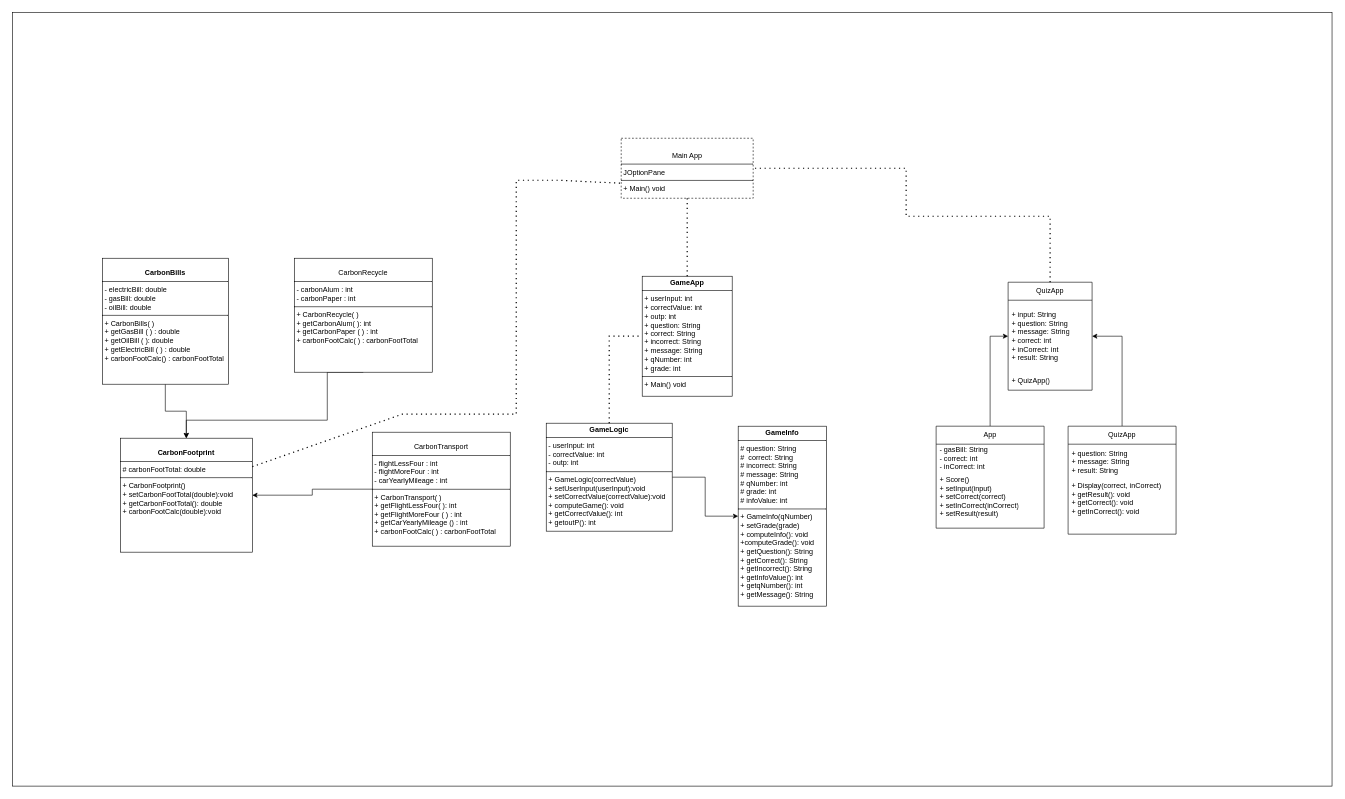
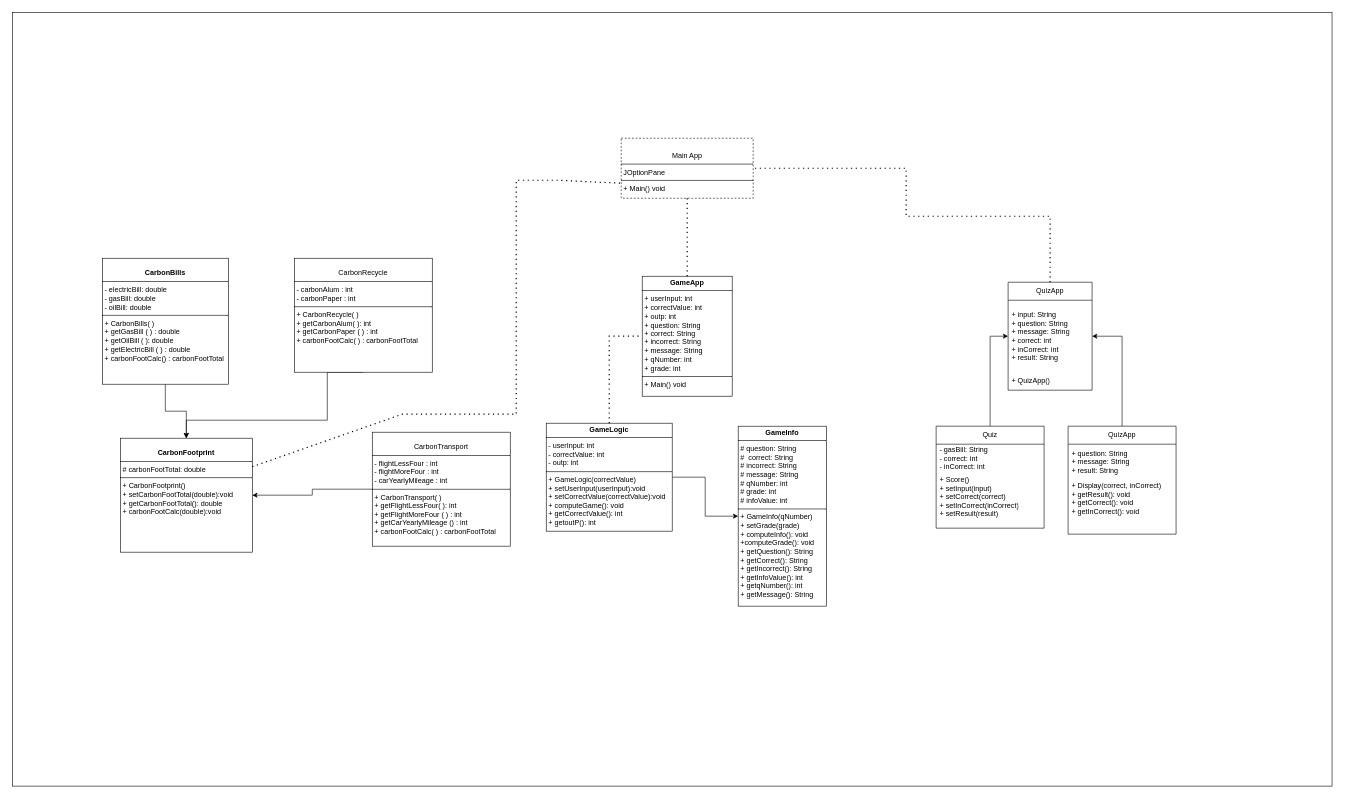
  <mxCell id="0" />
  <mxCell id="1" parent="0" />
  <mxCell id="2" value="" style="rounded=0;whiteSpace=wrap;html=1;" parent="1" vertex="1"><mxGeometry x="20" y="20" width="2200" height="1290" as="geometry" /></mxCell>
  <mxCell id="3" value="&lt;p style=&quot;margin:0px;margin-top:4px;text-align:center;&quot;&gt;&lt;br&gt;&lt;b&gt;CarbonFootprint&lt;/b&gt;&lt;br&gt;&lt;/p&gt;&lt;hr size=&quot;1&quot; style=&quot;border-style:solid;&quot;&gt;&lt;p style=&quot;margin:0px;margin-left:4px;&quot;&gt;# carbonFootTotal: double&lt;br&gt;&lt;/p&gt;&lt;hr size=&quot;1&quot; style=&quot;border-style:solid;&quot;&gt;&lt;p style=&quot;margin:0px;margin-left:4px;&quot;&gt;+ CarbonFootprint()&lt;br&gt;+ setCarbonFootTotal(double):void&lt;/p&gt;&lt;p style=&quot;margin:0px;margin-left:4px;&quot;&gt;+ getCarbonFootTotal(): double&lt;/p&gt;&lt;p style=&quot;margin:0px;margin-left:4px;&quot;&gt;+ carbonFootCalc(double):void&lt;br&gt;&lt;/p&gt;" style="verticalAlign=top;align=left;overflow=fill;html=1;whiteSpace=wrap;" parent="1" vertex="1"><mxGeometry x="200" y="730" width="220" height="190" as="geometry" /></mxCell>
  <mxCell id="4" style="edgeStyle=orthogonalEdgeStyle;rounded=0;orthogonalLoop=1;jettySize=auto;html=1;exitX=0.5;exitY=1;exitDx=0;exitDy=0;" parent="1" source="5" target="3" edge="1"><mxGeometry relative="1" as="geometry" /></mxCell>
  <mxCell id="5" value="&lt;p style=&quot;margin:0px;margin-top:4px;text-align:center;&quot;&gt;&lt;br&gt;&lt;b&gt;CarbonBills&lt;/b&gt;&lt;br&gt;&lt;/p&gt;&lt;hr size=&quot;1&quot; style=&quot;border-style:solid;&quot;&gt;&lt;p style=&quot;margin:0px;margin-left:4px;&quot;&gt;- electricBill: double&lt;/p&gt;&lt;p style=&quot;margin:0px;margin-left:4px;&quot;&gt;- gasBill: double&lt;/p&gt;&lt;p style=&quot;margin:0px;margin-left:4px;&quot;&gt;- oilBill: double&lt;br&gt;&lt;/p&gt;&lt;hr size=&quot;1&quot; style=&quot;border-style:solid;&quot;&gt;&lt;p style=&quot;margin:0px;margin-left:4px;&quot;&gt;+ CarbonBills( )&lt;br&gt;&lt;/p&gt;&lt;p style=&quot;margin:0px;margin-left:4px;&quot;&gt;+ getGasBill ( ) : double&lt;br&gt;+ getOilBill ( ): double&lt;/p&gt;&lt;p style=&quot;margin:0px;margin-left:4px;&quot;&gt;+ getElectricBill ( ) : double&lt;/p&gt;&lt;p style=&quot;margin:0px;margin-left:4px;&quot;&gt;+ carbonFootCalc() : carbonFootTotal&lt;br&gt;&lt;/p&gt;" style="verticalAlign=top;align=left;overflow=fill;html=1;whiteSpace=wrap;" parent="1" vertex="1"><mxGeometry x="170" y="430" width="210" height="210" as="geometry" /></mxCell>
  <mxCell id="6" value="&lt;p style=&quot;margin:0px;margin-top:4px;text-align:center;&quot;&gt;&lt;b&gt;GameApp&lt;/b&gt;&lt;/p&gt;&lt;hr size=&quot;1&quot; style=&quot;border-style:solid;&quot;&gt;&lt;p style=&quot;margin:0px;margin-left:4px;&quot;&gt;+ userInput: int&lt;/p&gt;&lt;p style=&quot;margin:0px;margin-left:4px;&quot;&gt;+ correctValue: int&lt;/p&gt;&lt;p style=&quot;margin:0px;margin-left:4px;&quot;&gt;+ outp: int&lt;/p&gt;&lt;p style=&quot;margin:0px;margin-left:4px;&quot;&gt;+ question: String&amp;nbsp;&lt;/p&gt;&lt;p style=&quot;margin:0px;margin-left:4px;&quot;&gt;+ correct: String&amp;nbsp;&lt;/p&gt;&lt;p style=&quot;margin:0px;margin-left:4px;&quot;&gt;+ incorrect: String&lt;/p&gt;&lt;p style=&quot;margin:0px;margin-left:4px;&quot;&gt;+ message: String&lt;/p&gt;&lt;p style=&quot;margin:0px;margin-left:4px;&quot;&gt;+ qNumber: int&lt;/p&gt;&lt;p style=&quot;margin:0px;margin-left:4px;&quot;&gt;+ grade: int&lt;/p&gt;&lt;hr size=&quot;1&quot; style=&quot;border-style:solid;&quot;&gt;&lt;p style=&quot;margin:0px;margin-left:4px;&quot;&gt;+ Main() void&lt;/p&gt;" style="verticalAlign=top;align=left;overflow=fill;html=1;whiteSpace=wrap;" parent="1" vertex="1"><mxGeometry x="1070" y="460" width="150" height="200" as="geometry" /></mxCell>
  <mxCell id="7" style="edgeStyle=orthogonalEdgeStyle;rounded=0;orthogonalLoop=1;jettySize=auto;html=1;exitX=1;exitY=0.5;exitDx=0;exitDy=0;entryX=0;entryY=0.5;entryDx=0;entryDy=0;" parent="1" source="8" target="10" edge="1"><mxGeometry relative="1" as="geometry" /></mxCell>
  <mxCell id="8" value="&lt;p style=&quot;margin:0px;margin-top:4px;text-align:center;&quot;&gt;&lt;b&gt;GameLogic&lt;/b&gt;&lt;/p&gt;&lt;hr size=&quot;1&quot; style=&quot;border-style:solid;&quot;&gt;&lt;p style=&quot;margin: 0px 0px 0px 4px;&quot;&gt;- userInput: int&lt;/p&gt;&lt;p style=&quot;margin: 0px 0px 0px 4px;&quot;&gt;- correctValue: int&lt;/p&gt;&lt;p style=&quot;margin: 0px 0px 0px 4px;&quot;&gt;- outp: int&lt;/p&gt;&lt;hr size=&quot;1&quot; style=&quot;border-style:solid;&quot;&gt;&lt;p style=&quot;margin:0px;margin-left:4px;&quot;&gt;+ GameLogic(correctValue)&lt;/p&gt;&lt;p style=&quot;margin:0px;margin-left:4px;&quot;&gt;+ setUserInput(userInput):void&lt;/p&gt;&lt;p style=&quot;margin:0px;margin-left:4px;&quot;&gt;+ setCorrectValue(correctValue):void&lt;/p&gt;&lt;p style=&quot;margin:0px;margin-left:4px;&quot;&gt;+ computeGame(): void&lt;/p&gt;&lt;p style=&quot;margin:0px;margin-left:4px;&quot;&gt;+ getCorrectValue(): int&lt;/p&gt;&lt;p style=&quot;margin:0px;margin-left:4px;&quot;&gt;+ getoutP(): int&lt;/p&gt;" style="verticalAlign=top;align=left;overflow=fill;html=1;whiteSpace=wrap;" parent="1" vertex="1"><mxGeometry x="910" y="705" width="210" height="180" as="geometry" /></mxCell>
  <mxCell id="9" style="edgeStyle=orthogonalEdgeStyle;rounded=0;orthogonalLoop=1;jettySize=auto;html=1;exitX=0.5;exitY=1;exitDx=0;exitDy=0;" parent="1" source="8" target="8" edge="1"><mxGeometry relative="1" as="geometry" /></mxCell>
  <mxCell id="10" value="&lt;p style=&quot;margin:0px;margin-top:4px;text-align:center;&quot;&gt;&lt;b&gt;GameInfo&lt;/b&gt;&lt;/p&gt;&lt;hr size=&quot;1&quot; style=&quot;border-style:solid;&quot;&gt;&lt;p style=&quot;margin:0px;margin-left:4px;&quot;&gt;&lt;span style=&quot;background-color: initial;&quot;&gt;# question: String&amp;nbsp;&lt;/span&gt;&lt;br&gt;&lt;/p&gt;&lt;p style=&quot;margin:0px;margin-left:4px;&quot;&gt;#&amp;nbsp; correct: String&amp;nbsp;&lt;/p&gt;&lt;p style=&quot;margin:0px;margin-left:4px;&quot;&gt;# incorrect: String&lt;/p&gt;&lt;p style=&quot;margin:0px;margin-left:4px;&quot;&gt;# message: String&lt;/p&gt;&lt;p style=&quot;margin:0px;margin-left:4px;&quot;&gt;&lt;span style=&quot;background-color: initial;&quot;&gt;# qNumber: int&lt;/span&gt;&lt;/p&gt;&lt;p style=&quot;margin:0px;margin-left:4px;&quot;&gt;# grade: int&lt;/p&gt;&lt;p style=&quot;margin:0px;margin-left:4px;&quot;&gt;# infoValue: int&lt;/p&gt;&lt;hr size=&quot;1&quot; style=&quot;border-style:solid;&quot;&gt;&lt;p style=&quot;margin:0px;margin-left:4px;&quot;&gt;+ GameInfo(qNumber)&lt;/p&gt;&lt;p style=&quot;margin:0px;margin-left:4px;&quot;&gt;+ setGrade(grade)&lt;/p&gt;&lt;p style=&quot;margin:0px;margin-left:4px;&quot;&gt;+ computeInfo(): void&lt;/p&gt;&lt;p style=&quot;margin:0px;margin-left:4px;&quot;&gt;+computeGrade(): void&lt;/p&gt;&lt;p style=&quot;margin:0px;margin-left:4px;&quot;&gt;+ getQuestion(): String&lt;/p&gt;&lt;p style=&quot;margin:0px;margin-left:4px;&quot;&gt;+ getCorrect(): String&lt;/p&gt;&lt;p style=&quot;margin:0px;margin-left:4px;&quot;&gt;+ getIncorrect(): String&lt;/p&gt;&lt;p style=&quot;margin:0px;margin-left:4px;&quot;&gt;+ getInfoValue(): int&lt;/p&gt;&lt;p style=&quot;margin:0px;margin-left:4px;&quot;&gt;+ getqNumber(): int&lt;/p&gt;&lt;p style=&quot;margin:0px;margin-left:4px;&quot;&gt;+ getMessage(): String&lt;/p&gt;" style="verticalAlign=top;align=left;overflow=fill;html=1;whiteSpace=wrap;" parent="1" vertex="1"><mxGeometry x="1230" y="710" width="147" height="300" as="geometry" /></mxCell>
  <mxCell id="11" value="&lt;div&gt;QuizApp&lt;/div&gt;" style="swimlane;fontStyle=0;childLayout=stackLayout;horizontal=1;startSize=30;horizontalStack=0;resizeParent=1;resizeParentMax=0;resizeLast=0;collapsible=1;marginBottom=0;whiteSpace=wrap;html=1;" parent="1" vertex="1"><mxGeometry x="1680" y="470" width="140" height="180" as="geometry" /></mxCell>
  <mxCell id="12" value="&lt;div&gt;+ input: String&lt;br&gt;&lt;/div&gt;&lt;div&gt;+ question: String&lt;/div&gt;&lt;div&gt;+ message: String&lt;/div&gt;&lt;div&gt;+ correct: int&lt;/div&gt;&lt;div&gt;+ inCorrect: int&lt;/div&gt;&lt;div&gt;+ result: String&lt;br&gt;&lt;/div&gt;" style="text;strokeColor=none;fillColor=none;align=left;verticalAlign=middle;spacingLeft=4;spacingRight=4;overflow=hidden;points=[[0,0.5],[1,0.5]];portConstraint=eastwest;rotatable=0;whiteSpace=wrap;html=1;" parent="11" vertex="1"><mxGeometry y="30" width="140" height="120" as="geometry" /></mxCell>
  <mxCell id="13" value="+ QuizApp()" style="text;strokeColor=none;fillColor=none;align=left;verticalAlign=middle;spacingLeft=4;spacingRight=4;overflow=hidden;points=[[0,0.5],[1,0.5]];portConstraint=eastwest;rotatable=0;whiteSpace=wrap;html=1;" parent="11" vertex="1"><mxGeometry y="150" width="140" height="30" as="geometry" /></mxCell>
  <mxCell id="14" style="edgeStyle=orthogonalEdgeStyle;rounded=0;orthogonalLoop=1;jettySize=auto;html=1;exitX=0.5;exitY=0;exitDx=0;exitDy=0;entryX=0;entryY=0.5;entryDx=0;entryDy=0;" parent="1" source="15" target="12" edge="1"><mxGeometry relative="1" as="geometry" /></mxCell>
- <mxCell id="15" value="&lt;div&gt;App&lt;/div&gt;" style="swimlane;fontStyle=0;childLayout=stackLayout;horizontal=1;startSize=30;horizontalStack=0;resizeParent=1;resizeParentMax=0;resizeLast=0;collapsible=1;marginBottom=0;whiteSpace=wrap;html=1;" parent="1" vertex="1"><mxGeometry x="1560" y="710" width="180" height="170" as="geometry" /></mxCell>
+ <mxCell id="15" value="&lt;div&gt;Quiz&lt;/div&gt;" style="swimlane;fontStyle=0;childLayout=stackLayout;horizontal=1;startSize=30;horizontalStack=0;resizeParent=1;resizeParentMax=0;resizeLast=0;collapsible=1;marginBottom=0;whiteSpace=wrap;html=1;" parent="1" vertex="1"><mxGeometry x="1560" y="710" width="180" height="170" as="geometry" /></mxCell>
  <mxCell id="16" value="&lt;div&gt;- gasBill: String&lt;/div&gt;&lt;div&gt;- correct: int&lt;/div&gt;&lt;div&gt;- inCorrect: int&lt;br&gt;&lt;/div&gt;&lt;div&gt;&lt;br&gt;&lt;/div&gt;" style="text;strokeColor=none;fillColor=none;align=left;verticalAlign=middle;spacingLeft=4;spacingRight=4;overflow=hidden;points=[[0,0.5],[1,0.5]];portConstraint=eastwest;rotatable=0;whiteSpace=wrap;html=1;" parent="15" vertex="1"><mxGeometry y="30" width="180" height="50" as="geometry" /></mxCell>
  <mxCell id="17" value="&lt;div&gt;+ Score()&lt;/div&gt;&lt;div&gt;+ setInput(input)&lt;/div&gt;&lt;div&gt;+ setCorrect(correct)&lt;/div&gt;&lt;div&gt;+ setInCorrect(inCorrect)&lt;/div&gt;&lt;div&gt;+ setResult(result)&lt;br&gt;&lt;/div&gt;&lt;div&gt;&lt;br&gt;&lt;/div&gt;" style="text;strokeColor=none;fillColor=none;align=left;verticalAlign=middle;spacingLeft=4;spacingRight=4;overflow=hidden;points=[[0,0.5],[1,0.5]];portConstraint=eastwest;rotatable=0;whiteSpace=wrap;html=1;" parent="15" vertex="1"><mxGeometry y="80" width="180" height="90" as="geometry" /></mxCell>
  <mxCell id="18" style="edgeStyle=orthogonalEdgeStyle;rounded=0;orthogonalLoop=1;jettySize=auto;html=1;exitX=0.5;exitY=0;exitDx=0;exitDy=0;entryX=1;entryY=0.5;entryDx=0;entryDy=0;" parent="1" source="19" target="12" edge="1"><mxGeometry relative="1" as="geometry" /></mxCell>
  <mxCell id="19" value="&lt;div&gt;QuizApp&lt;/div&gt;" style="swimlane;fontStyle=0;childLayout=stackLayout;horizontal=1;startSize=30;horizontalStack=0;resizeParent=1;resizeParentMax=0;resizeLast=0;collapsible=1;marginBottom=0;whiteSpace=wrap;html=1;" parent="1" vertex="1"><mxGeometry x="1780" y="710" width="180" height="180" as="geometry" /></mxCell>
  <mxCell id="20" value="&lt;div&gt;+ question: String&lt;/div&gt;&lt;div&gt;+ message: String&lt;/div&gt;&lt;div&gt;+ result: String&lt;br&gt;&lt;/div&gt;" style="text;strokeColor=none;fillColor=none;align=left;verticalAlign=middle;spacingLeft=4;spacingRight=4;overflow=hidden;points=[[0,0.5],[1,0.5]];portConstraint=eastwest;rotatable=0;whiteSpace=wrap;html=1;" parent="19" vertex="1"><mxGeometry y="30" width="180" height="60" as="geometry" /></mxCell>
  <mxCell id="21" value="&lt;div&gt;+ Display(correct, inCorrect)&lt;/div&gt;&lt;div&gt;+ getResult(): void&lt;/div&gt;&lt;div&gt;+ getCorrect(): void&lt;/div&gt;&lt;div&gt;+ getInCorrect(): void&lt;br&gt;&lt;/div&gt;&lt;div&gt;&lt;br&gt;&lt;/div&gt;&lt;div&gt;&lt;br&gt;&lt;/div&gt;" style="text;strokeColor=none;fillColor=none;align=left;verticalAlign=middle;spacingLeft=4;spacingRight=4;overflow=hidden;points=[[0,0.5],[1,0.5]];portConstraint=eastwest;rotatable=0;whiteSpace=wrap;html=1;" parent="19" vertex="1"><mxGeometry y="90" width="180" height="90" as="geometry" /></mxCell>
  <mxCell id="22" style="edgeStyle=orthogonalEdgeStyle;rounded=0;orthogonalLoop=1;jettySize=auto;html=1;exitX=0;exitY=0.5;exitDx=0;exitDy=0;entryX=1;entryY=0.5;entryDx=0;entryDy=0;" parent="1" source="23" target="3" edge="1"><mxGeometry relative="1" as="geometry" /></mxCell>
  <mxCell id="23" value="&lt;p style=&quot;margin:0px;margin-top:4px;text-align:center;&quot;&gt;&lt;br&gt;CarbonTransport&lt;br&gt;&lt;/p&gt;&lt;hr size=&quot;1&quot; style=&quot;border-style:solid;&quot;&gt;&lt;p style=&quot;margin:0px;margin-left:4px;&quot;&gt;- flightLessFour : int&lt;br&gt;- flightMoreFour : int&lt;/p&gt;&lt;p style=&quot;margin:0px;margin-left:4px;&quot;&gt;- carYearlyMileage : int&lt;br&gt;&lt;/p&gt;&lt;hr size=&quot;1&quot; style=&quot;border-style:solid;&quot;&gt;&lt;p style=&quot;margin:0px;margin-left:4px;&quot;&gt;+ CarbonTransport( )&lt;/p&gt;&lt;p style=&quot;margin:0px;margin-left:4px;&quot;&gt;+ getFlightLessFour( ): int&lt;/p&gt;&lt;p style=&quot;margin:0px;margin-left:4px;&quot;&gt;+ getFlightMoreFour ( ) : int&lt;/p&gt;&lt;p style=&quot;margin:0px;margin-left:4px;&quot;&gt;+ getCarYearlyMileage () : int&lt;br&gt;&lt;/p&gt;&lt;p style=&quot;margin:0px;margin-left:4px;&quot;&gt;+ carbonFootCalc( ) : carbonFootTotal&lt;br&gt;&lt;/p&gt;&lt;p style=&quot;margin:0px;margin-left:4px;&quot;&gt;&lt;br&gt;&lt;/p&gt;" style="verticalAlign=top;align=left;overflow=fill;html=1;whiteSpace=wrap;" parent="1" vertex="1"><mxGeometry x="620" y="720" width="230" height="190" as="geometry" /></mxCell>
  <mxCell id="24" value="&lt;p style=&quot;margin:0px;margin-top:4px;text-align:center;&quot;&gt;&lt;br&gt;&lt;/p&gt;&lt;p style=&quot;margin:0px;margin-top:4px;text-align:center;&quot;&gt;Main App&lt;/p&gt;&lt;hr size=&quot;1&quot; style=&quot;border-style:solid;&quot;&gt;&lt;p style=&quot;margin:0px;margin-left:4px;&quot;&gt;JOptionPane&lt;/p&gt;&lt;hr size=&quot;1&quot; style=&quot;border-style:solid;&quot;&gt;&lt;p style=&quot;margin:0px;margin-left:4px;&quot;&gt;+ Main() void&lt;/p&gt;" style="verticalAlign=top;align=left;overflow=fill;html=1;whiteSpace=wrap;dashed=1;" parent="1" vertex="1"><mxGeometry x="1035" y="230" width="220" height="100" as="geometry" /></mxCell>
  <mxCell id="25" value="" style="endArrow=none;dashed=1;html=1;dashPattern=1 3;strokeWidth=2;rounded=0;entryX=0.5;entryY=1;entryDx=0;entryDy=0;exitX=0.5;exitY=0;exitDx=0;exitDy=0;edgeStyle=orthogonalEdgeStyle;" parent="1" source="6" target="24" edge="1"><mxGeometry width="50" height="50" relative="1" as="geometry"><mxPoint x="630" y="520" as="sourcePoint" /><mxPoint x="1145" y="390" as="targetPoint" /><Array as="points"><mxPoint x="1145" y="420" /><mxPoint x="1145" y="420" /></Array></mxGeometry></mxCell>
  <mxCell id="26" value="" style="endArrow=none;dashed=1;html=1;dashPattern=1 3;strokeWidth=2;rounded=0;entryX=0;entryY=0.5;entryDx=0;entryDy=0;exitX=0.5;exitY=0;exitDx=0;exitDy=0;edgeStyle=orthogonalEdgeStyle;" parent="1" source="8" target="6" edge="1"><mxGeometry width="50" height="50" relative="1" as="geometry"><mxPoint x="910" y="640" as="sourcePoint" /><mxPoint x="910" y="510" as="targetPoint" /><Array as="points"><mxPoint x="1015" y="560" /></Array></mxGeometry></mxCell>
  <mxCell id="27" value="" style="endArrow=none;dashed=1;html=1;dashPattern=1 3;strokeWidth=2;rounded=0;entryX=1;entryY=0.5;entryDx=0;entryDy=0;exitX=0.5;exitY=0;exitDx=0;exitDy=0;edgeStyle=orthogonalEdgeStyle;" parent="1" source="11" target="24" edge="1"><mxGeometry width="50" height="50" relative="1" as="geometry"><mxPoint x="1165" y="480" as="sourcePoint" /><mxPoint x="1165" y="350" as="targetPoint" /><Array as="points"><mxPoint x="1750" y="360" /><mxPoint x="1510" y="360" /><mxPoint x="1510" y="280" /></Array></mxGeometry></mxCell>
  <mxCell id="28" style="edgeStyle=orthogonalEdgeStyle;rounded=0;orthogonalLoop=1;jettySize=auto;html=1;exitX=0.5;exitY=1;exitDx=0;exitDy=0;entryX=0.5;entryY=0;entryDx=0;entryDy=0;" parent="1" source="29" target="3" edge="1"><mxGeometry relative="1" as="geometry"><Array as="points"><mxPoint x="545" y="700" /><mxPoint x="310" y="700" /></Array></mxGeometry></mxCell>
  <mxCell id="29" value="&lt;p style=&quot;margin:0px;margin-top:4px;text-align:center;&quot;&gt;&lt;br&gt;CarbonRecycle&lt;br&gt;&lt;/p&gt;&lt;hr size=&quot;1&quot; style=&quot;border-style:solid;&quot;&gt;&lt;p style=&quot;margin:0px;margin-left:4px;&quot;&gt;- carbonAlum : int&lt;br&gt;- carbonPaper : int&lt;br&gt;&lt;/p&gt;&lt;hr size=&quot;1&quot; style=&quot;border-style:solid;&quot;&gt;&lt;p style=&quot;margin:0px;margin-left:4px;&quot;&gt;+ CarbonRecycle( )&lt;/p&gt;&lt;p style=&quot;margin:0px;margin-left:4px;&quot;&gt;+ getCarbonAlum( ): int&lt;/p&gt;&lt;p style=&quot;margin:0px;margin-left:4px;&quot;&gt;+ getCarbonPaper ( ) : int&lt;/p&gt;&lt;p style=&quot;margin:0px;margin-left:4px;&quot;&gt;+ carbonFootCalc( ) : carbonFootTotal&lt;br&gt;&lt;/p&gt;&lt;p style=&quot;margin:0px;margin-left:4px;&quot;&gt;&lt;br&gt;&lt;/p&gt;" style="verticalAlign=top;align=left;overflow=fill;html=1;whiteSpace=wrap;" parent="1" vertex="1"><mxGeometry x="490" y="430" width="230" height="190" as="geometry" /></mxCell>
  <mxCell id="30" value="" style="endArrow=none;dashed=1;html=1;dashPattern=1 3;strokeWidth=2;rounded=0;exitX=1;exitY=0.25;exitDx=0;exitDy=0;entryX=0;entryY=0.75;entryDx=0;entryDy=0;" edge="1" parent="1" source="3" target="24"><mxGeometry width="50" height="50" relative="1" as="geometry"><mxPoint x="360" y="730" as="sourcePoint" /><mxPoint x="450" y="720" as="targetPoint" /><Array as="points"><mxPoint x="670" y="690" /><mxPoint x="860" y="690" /><mxPoint x="860" y="380" /><mxPoint x="860" y="300" /><mxPoint x="930" y="300" /></Array></mxGeometry></mxCell>
